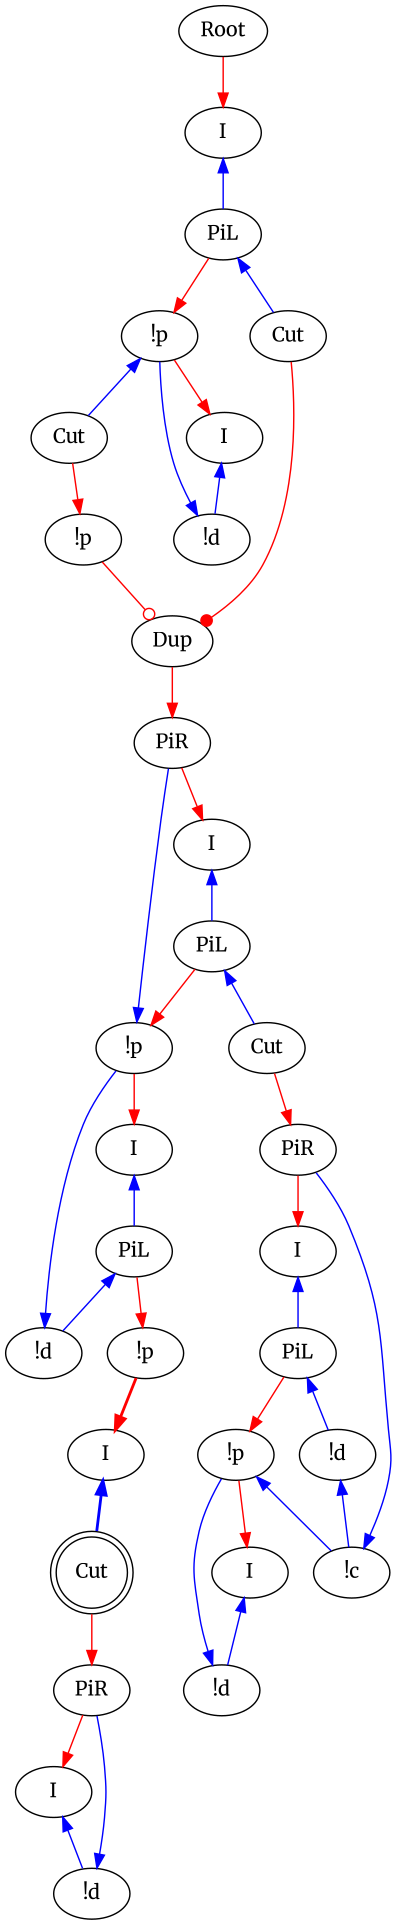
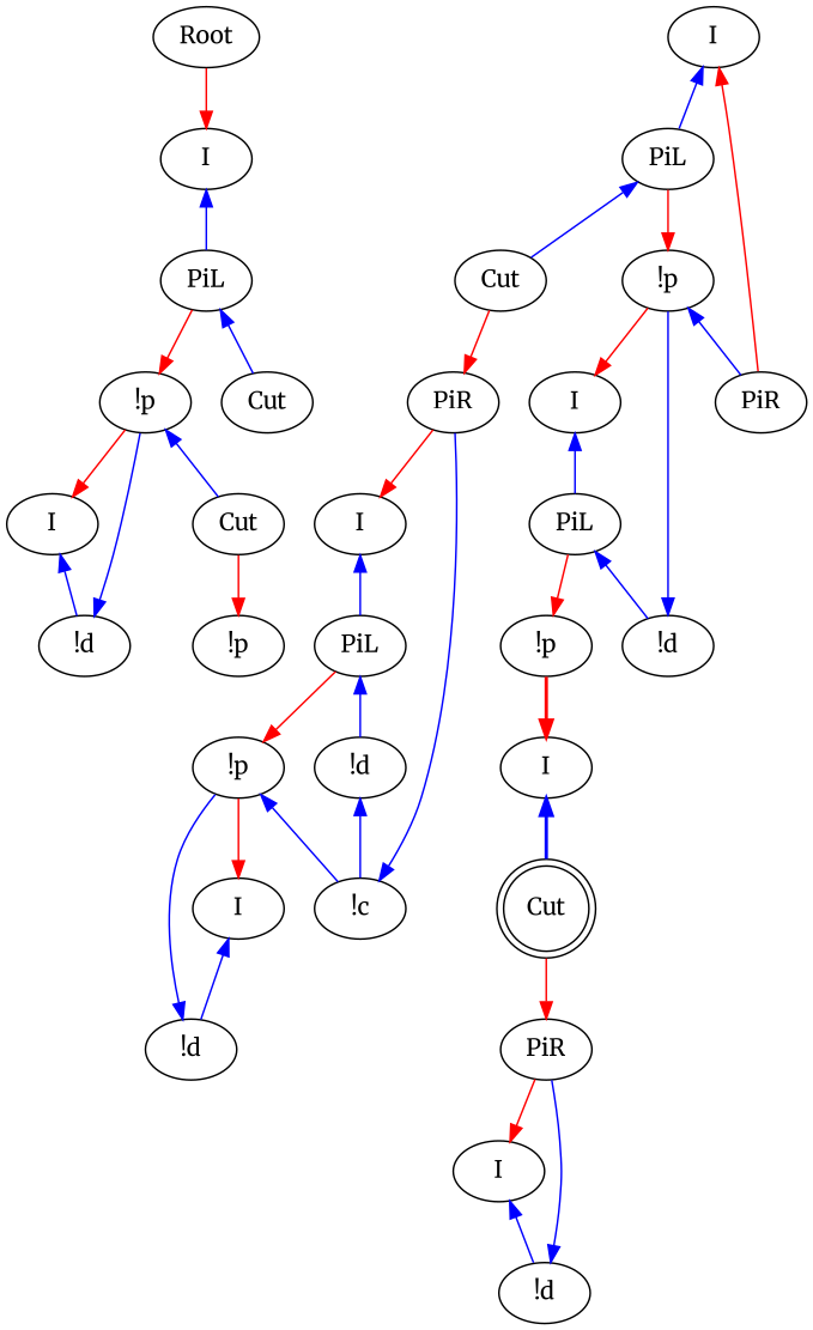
  digraph {
    fontname=Merriweather
    node [fontname=Merriweather]
    edge [color=blue fontname=Merriweather dir=back]
    n1 [label=Root]
    n2 [label=I]
    n3 [label=PiL]
    n4 [label="!p"]
    n5 [label=Cut]
    n6 [label=I]
    n7 [label=Cut]
    n8 [label="!d"]
    n9 [label=I]
    n10 [label=PiL]
    n11 [label=Cut]
    n12 [label="!p"]
    n13 [label=PiR]
    n14 [label=I]
    n15 [label=PiL]
    n16 [label="!d"]
    n17 [label="!p"]
    n18 [label="!c"]
    n19 [label=I]
    n20 [label="!d"]
    n21 [label=I]
    n22 [label=PiR]
    n23 [label=PiL]
    n24 [label="!d"]
    n25 [label="!p"]
    n26 [label=I]
    n27 [label=Cut shape=doublecircle]
    n28 [label=PiR]
    n29 [label=I]
    n30 [label="!d"]
-   n31 [label=Dup]
    n32 [label="!p"]
    n1 -> n2 [color=red dir=""]
    n2 -> n3
    n3 -> n4 [color=red dir=""]
    n3 -> n5
    n4 -> n6 [color=red dir=""]
    n4 -> n7
-   n5 -> n31 [arrowhead=dot color=red dir=""]
    n6 -> n8
    n7 -> n32 [color=red dir=""]
    n8 -> n4
    n9 -> n10
    n10 -> n11
    n10 -> n12 [color=red dir=""]
    n11 -> n13 [color=red dir=""]
    n12 -> n21 [color=red dir=""]
    n12 -> n22
    n13 -> n14 [color=red dir=""]
    n14 -> n15
    n15 -> n16
    n15 -> n17 [color=red dir=""]
    n16 -> n18
    n17 -> n18
    n17 -> n19 [color=red dir=""]
    n18 -> n13
    n19 -> n20
    n20 -> n17
    n21 -> n23
    n22 -> n9 [color=red dir=""]
    n23 -> n24
    n23 -> n25 [color=red dir=""]
    n24 -> n12
    n25 -> n26 [color=red penwidth=2 dir=""]
    n26 -> n27 [penwidth=2]
    n27 -> n28 [color=red dir=""]
    n28 -> n29 [color=red dir=""]
    n29 -> n30
    n30 -> n28
-   n31 -> n22 [color=red dir=""]
-   n32 -> n31 [arrowhead=odot color=red dir=""]
  }
